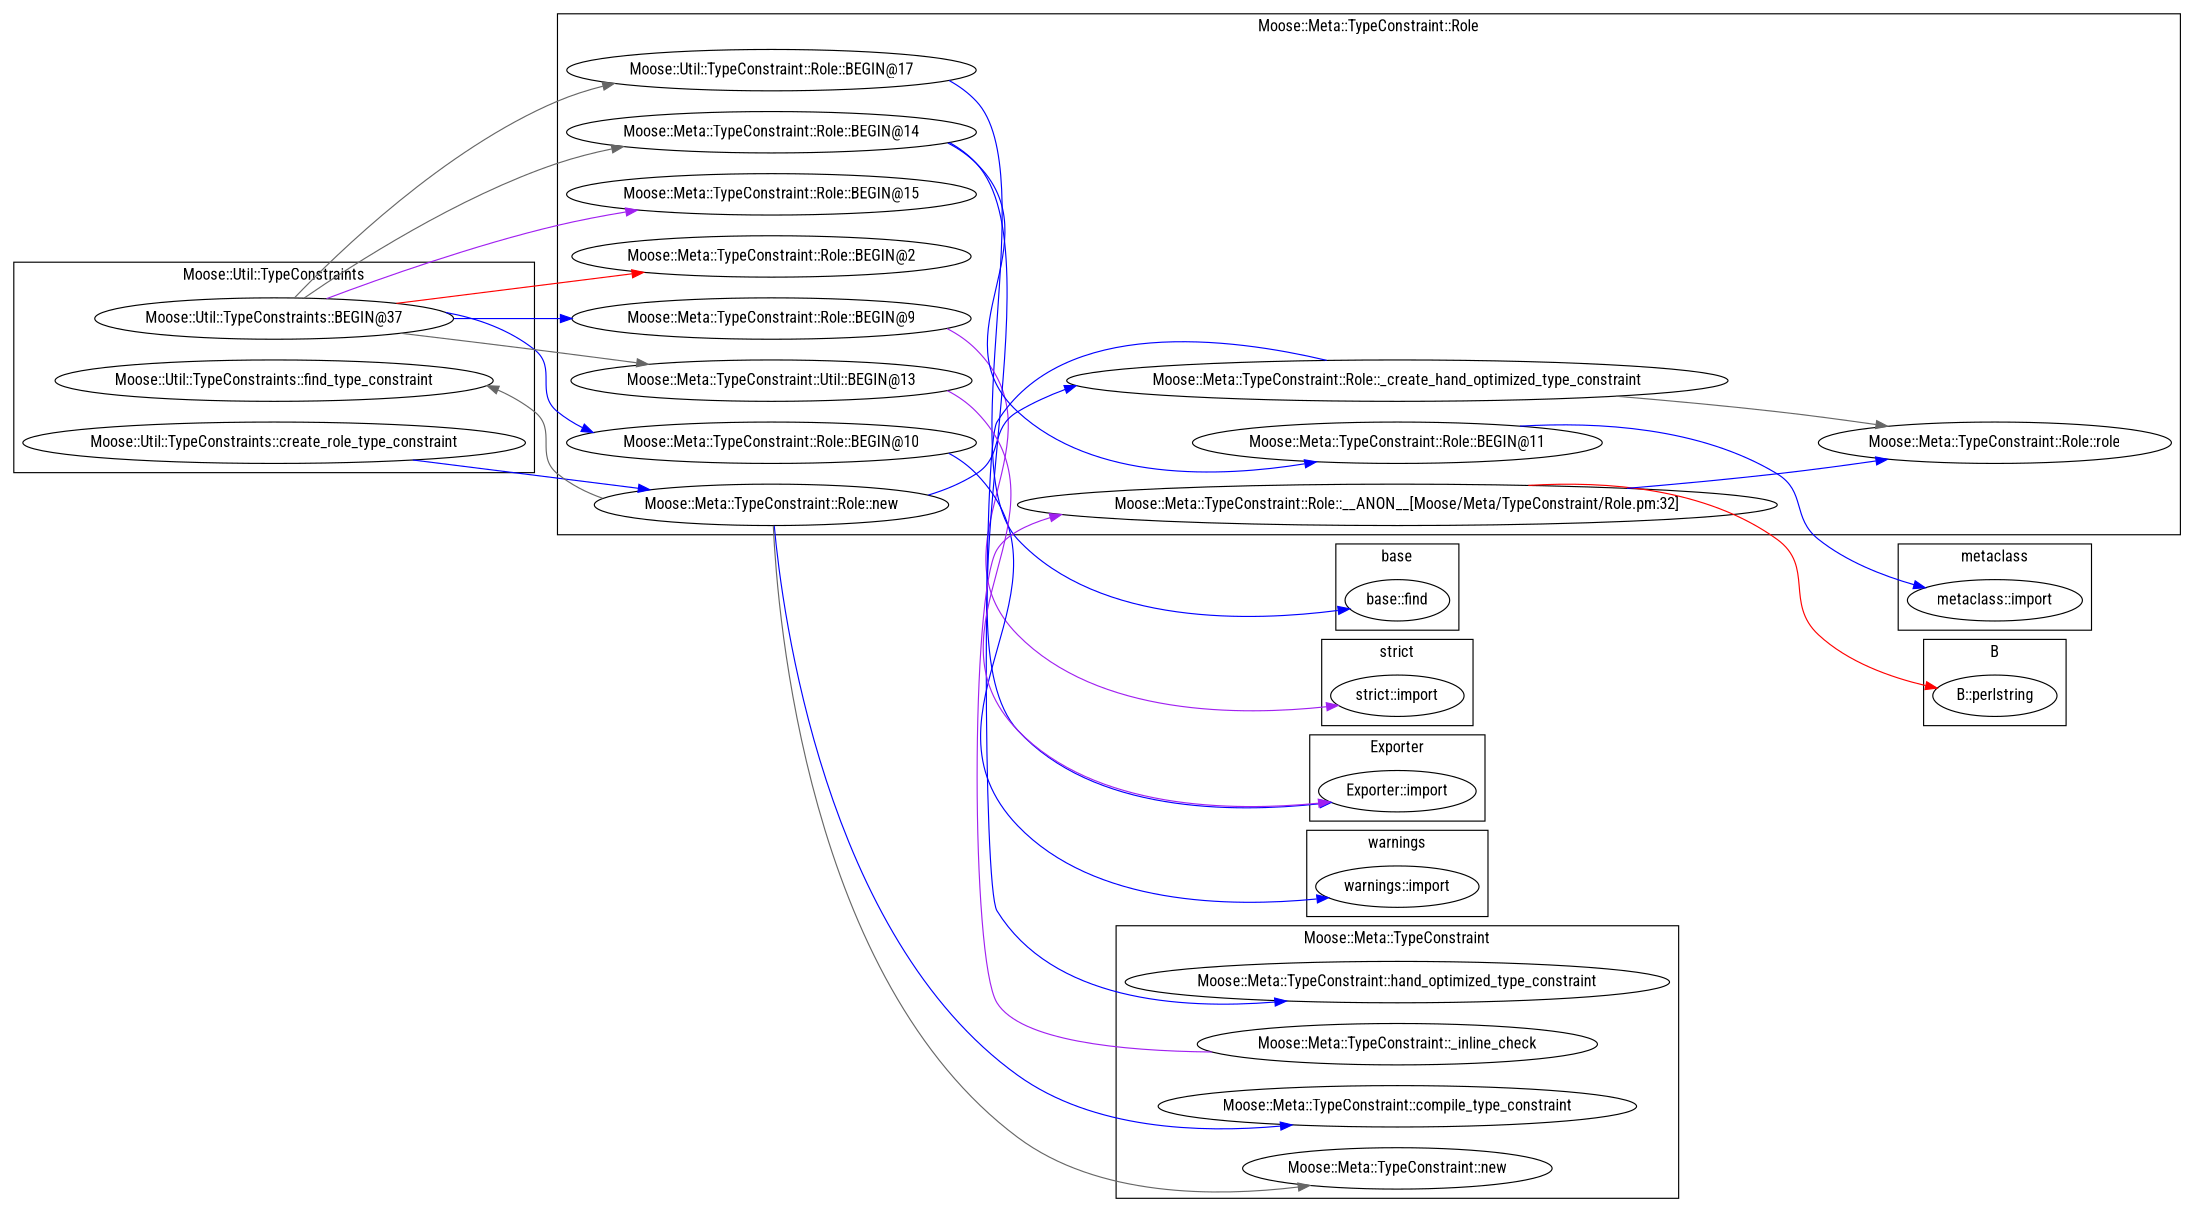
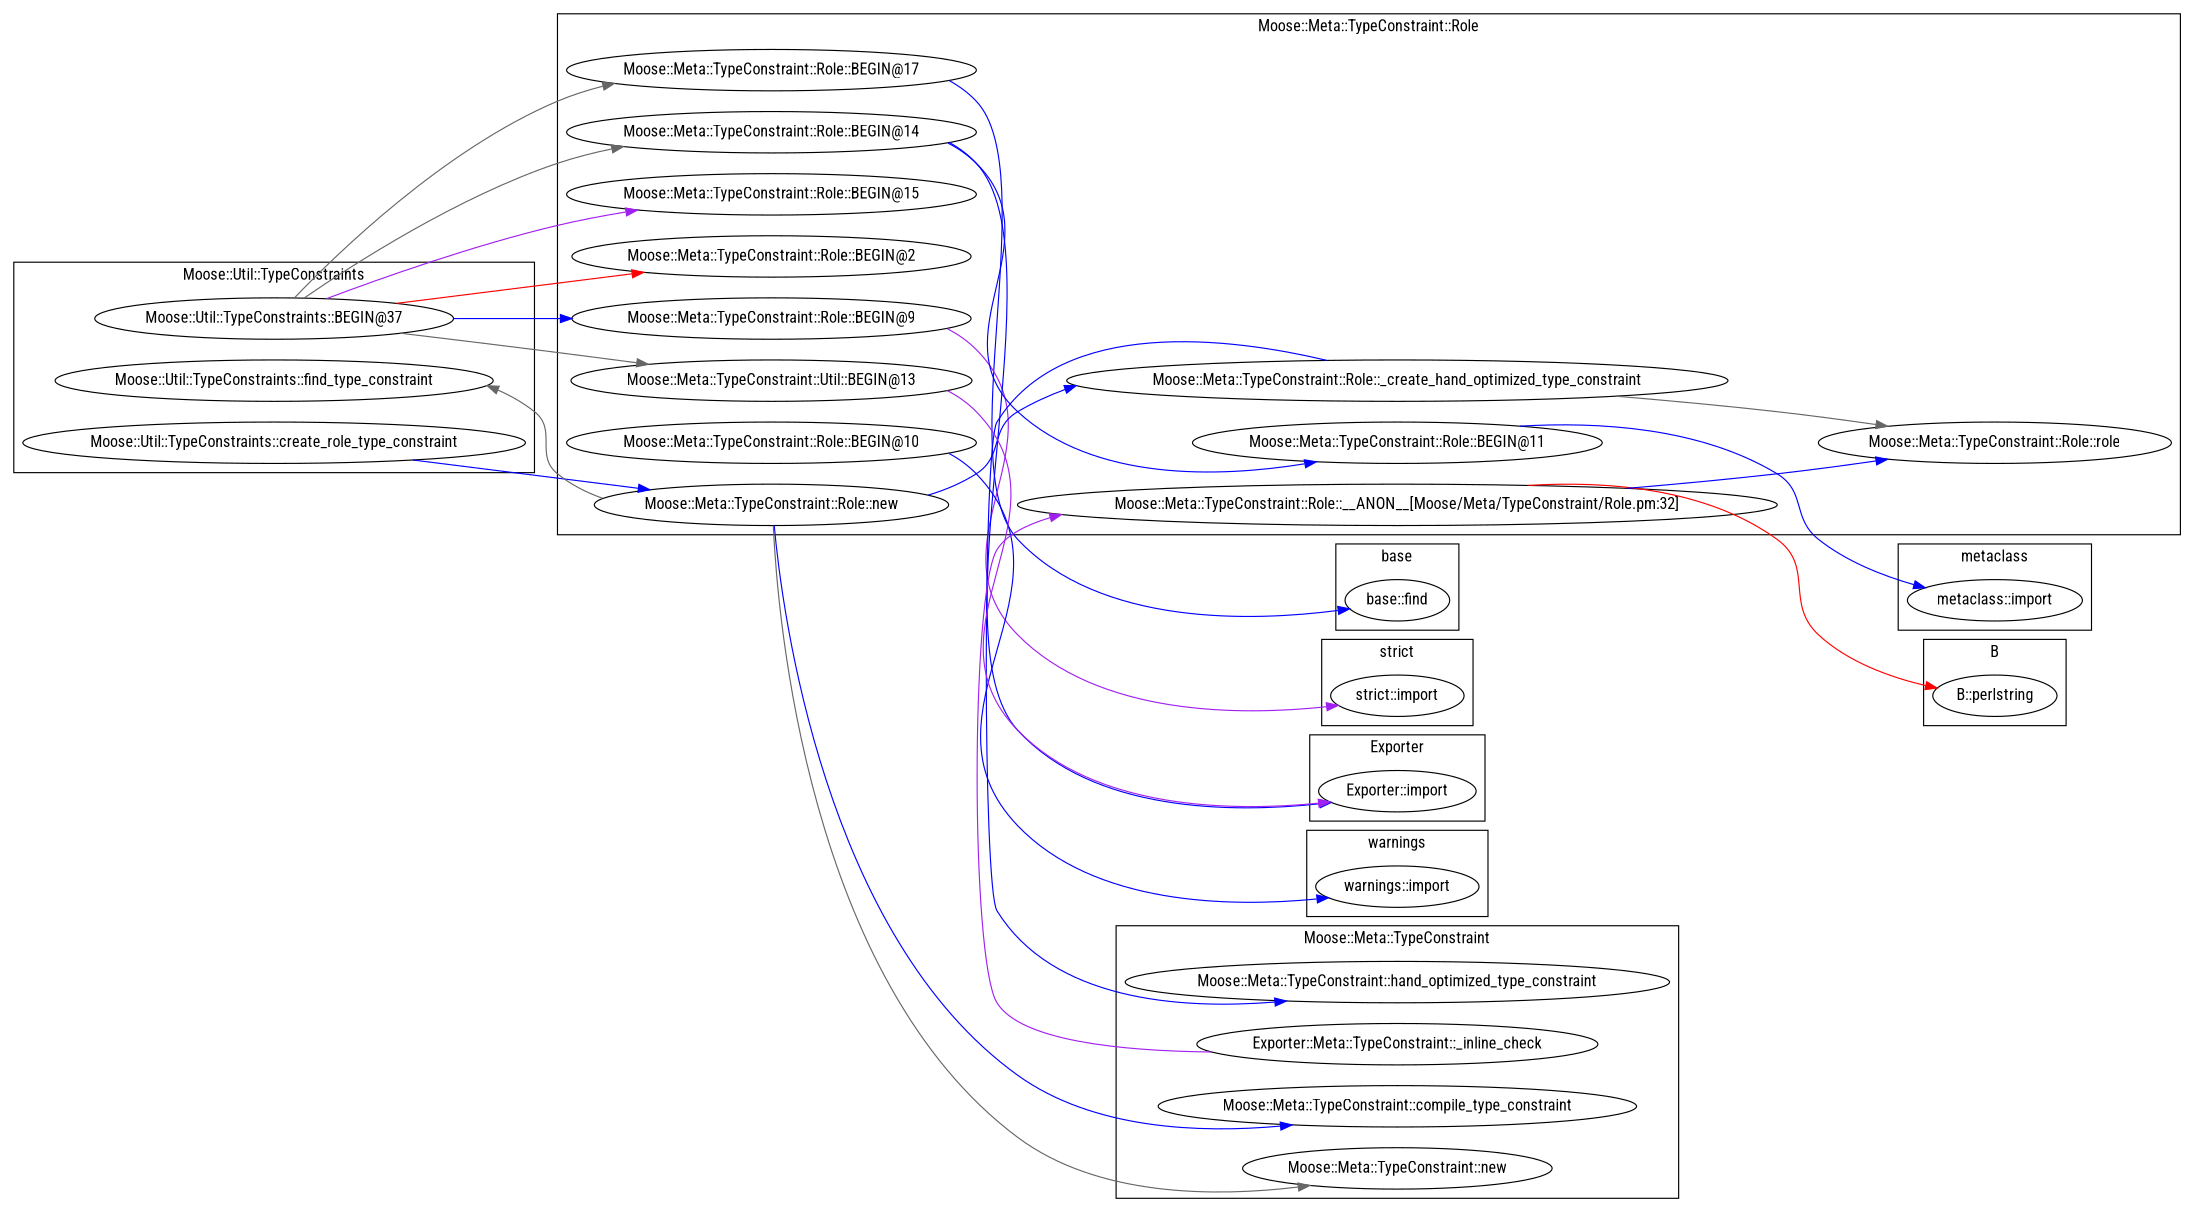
  digraph {
    fontname="Roboto Condensed"
    rankdir=LR
    node [fontname="Roboto Condensed"]
    edge [color=blue fontname="Roboto Condensed"]
    "B::perlstring"
    "Moose::Util::TypeConstraints::BEGIN@37"
    "Moose::Util::TypeConstraints::find_type_constraint"
    "Moose::Util::TypeConstraints::create_role_type_constraint"
    "warnings::import"
    "metaclass::import"
    n7 [label="base::find"]
    "strict::import"
    "Moose::Meta::TypeConstraint::Role::BEGIN@15"
    "Moose::Meta::TypeConstraint::Role::BEGIN@11"
-   "Moose::Meta::TypeConstraint::Role::BEGIN@17" [label="Moose::Util::TypeConstraint::Role::BEGIN@17"]
+   "Moose::Meta::TypeConstraint::Role::BEGIN@17"
    "Moose::Meta::TypeConstraint::Role::__ANON__[Moose/Meta/TypeConstraint/Role.pm:32]"
    "Moose::Meta::TypeConstraint::Role::BEGIN@9"
    "Moose::Meta::TypeConstraint::Role::BEGIN@14"
    "Moose::Meta::TypeConstraint::Role::BEGIN@10"
    "Moose::Meta::TypeConstraint::Role::BEGIN@2"
    "Moose::Meta::TypeConstraint::Role::_create_hand_optimized_type_constraint"
    "Moose::Meta::TypeConstraint::Role::new"
    "Moose::Meta::TypeConstraint::Role::role"
    n20 [label="Moose::Meta::TypeConstraint::Util::BEGIN@13"]
    "Exporter::import"
    "Moose::Meta::TypeConstraint::compile_type_constraint"
-   "Moose::Meta::TypeConstraint::_inline_check"
+   "Moose::Meta::TypeConstraint::_inline_check" [label="Exporter::Meta::TypeConstraint::_inline_check"]
    "Moose::Meta::TypeConstraint::hand_optimized_type_constraint"
    "Moose::Meta::TypeConstraint::new"
    subgraph cluster_1 {
      label=B
      "B::perlstring"
    }
    subgraph cluster_2 {
      label="Moose::Util::TypeConstraints"
      "Moose::Util::TypeConstraints::BEGIN@37"
      "Moose::Util::TypeConstraints::find_type_constraint"
      "Moose::Util::TypeConstraints::create_role_type_constraint"
    }
    subgraph cluster_3 {
      label=warnings
      "warnings::import"
    }
    subgraph cluster_4 {
      label=metaclass
      "metaclass::import"
    }
    subgraph cluster_5 {
      label=base
      n7
    }
    subgraph cluster_6 {
      label="strict"
      "strict::import"
    }
    subgraph cluster_7 {
      label="Moose::Meta::TypeConstraint::Role"
      "Moose::Meta::TypeConstraint::Role::BEGIN@15"
      "Moose::Meta::TypeConstraint::Role::BEGIN@11"
      "Moose::Meta::TypeConstraint::Role::BEGIN@17"
      "Moose::Meta::TypeConstraint::Role::__ANON__[Moose/Meta/TypeConstraint/Role.pm:32]"
      "Moose::Meta::TypeConstraint::Role::BEGIN@9"
      "Moose::Meta::TypeConstraint::Role::BEGIN@14"
      "Moose::Meta::TypeConstraint::Role::BEGIN@10"
      "Moose::Meta::TypeConstraint::Role::BEGIN@2"
      "Moose::Meta::TypeConstraint::Role::_create_hand_optimized_type_constraint"
      "Moose::Meta::TypeConstraint::Role::new"
      "Moose::Meta::TypeConstraint::Role::role"
      n20
    }
    subgraph cluster_8 {
      label=Exporter
      "Exporter::import"
    }
    subgraph cluster_9 {
      label="Moose::Meta::TypeConstraint"
      "Moose::Meta::TypeConstraint::compile_type_constraint"
      "Moose::Meta::TypeConstraint::_inline_check"
      "Moose::Meta::TypeConstraint::hand_optimized_type_constraint"
      "Moose::Meta::TypeConstraint::new"
    }
    "Moose::Util::TypeConstraints::BEGIN@37" -> "Moose::Meta::TypeConstraint::Role::BEGIN@15" [color=purple]
    "Moose::Util::TypeConstraints::BEGIN@37" -> "Moose::Meta::TypeConstraint::Role::BEGIN@17" [color=gray40]
    "Moose::Util::TypeConstraints::BEGIN@37" -> "Moose::Meta::TypeConstraint::Role::BEGIN@9"
    "Moose::Util::TypeConstraints::BEGIN@37" -> "Moose::Meta::TypeConstraint::Role::BEGIN@14" [color=gray40]
-   "Moose::Util::TypeConstraints::BEGIN@37" -> "Moose::Meta::TypeConstraint::Role::BEGIN@10"
    "Moose::Util::TypeConstraints::BEGIN@37" -> "Moose::Meta::TypeConstraint::Role::BEGIN@2" [color=red]
    "Moose::Util::TypeConstraints::BEGIN@37" -> n20 [color=gray40]
    "Moose::Util::TypeConstraints::create_role_type_constraint" -> "Moose::Meta::TypeConstraint::Role::new"
    "Moose::Meta::TypeConstraint::Role::BEGIN@11" -> "metaclass::import"
    "Moose::Meta::TypeConstraint::Role::BEGIN@17" -> n7
    "Moose::Meta::TypeConstraint::Role::__ANON__[Moose/Meta/TypeConstraint/Role.pm:32]" -> "B::perlstring" [color=red]
    "Moose::Meta::TypeConstraint::Role::__ANON__[Moose/Meta/TypeConstraint/Role.pm:32]" -> "Moose::Meta::TypeConstraint::Role::role"
    "Moose::Meta::TypeConstraint::Role::BEGIN@9" -> "strict::import" [color=purple]
    "Moose::Meta::TypeConstraint::Role::BEGIN@14" -> "Moose::Meta::TypeConstraint::Role::BEGIN@11"
    "Moose::Meta::TypeConstraint::Role::BEGIN@14" -> "Exporter::import"
    "Moose::Meta::TypeConstraint::Role::BEGIN@10" -> "warnings::import"
    "Moose::Meta::TypeConstraint::Role::_create_hand_optimized_type_constraint" -> "Moose::Meta::TypeConstraint::Role::role" [color=gray40]
    "Moose::Meta::TypeConstraint::Role::_create_hand_optimized_type_constraint" -> "Moose::Meta::TypeConstraint::hand_optimized_type_constraint"
    "Moose::Meta::TypeConstraint::Role::new" -> "Moose::Util::TypeConstraints::find_type_constraint" [color=gray40]
    "Moose::Meta::TypeConstraint::Role::new" -> "Moose::Meta::TypeConstraint::Role::_create_hand_optimized_type_constraint"
    "Moose::Meta::TypeConstraint::Role::new" -> "Moose::Meta::TypeConstraint::compile_type_constraint"
    "Moose::Meta::TypeConstraint::Role::new" -> "Moose::Meta::TypeConstraint::new" [color=gray40]
    n20 -> "Exporter::import" [color=purple]
    "Moose::Meta::TypeConstraint::_inline_check" -> "Moose::Meta::TypeConstraint::Role::__ANON__[Moose/Meta/TypeConstraint/Role.pm:32]" [color=purple]
  }
